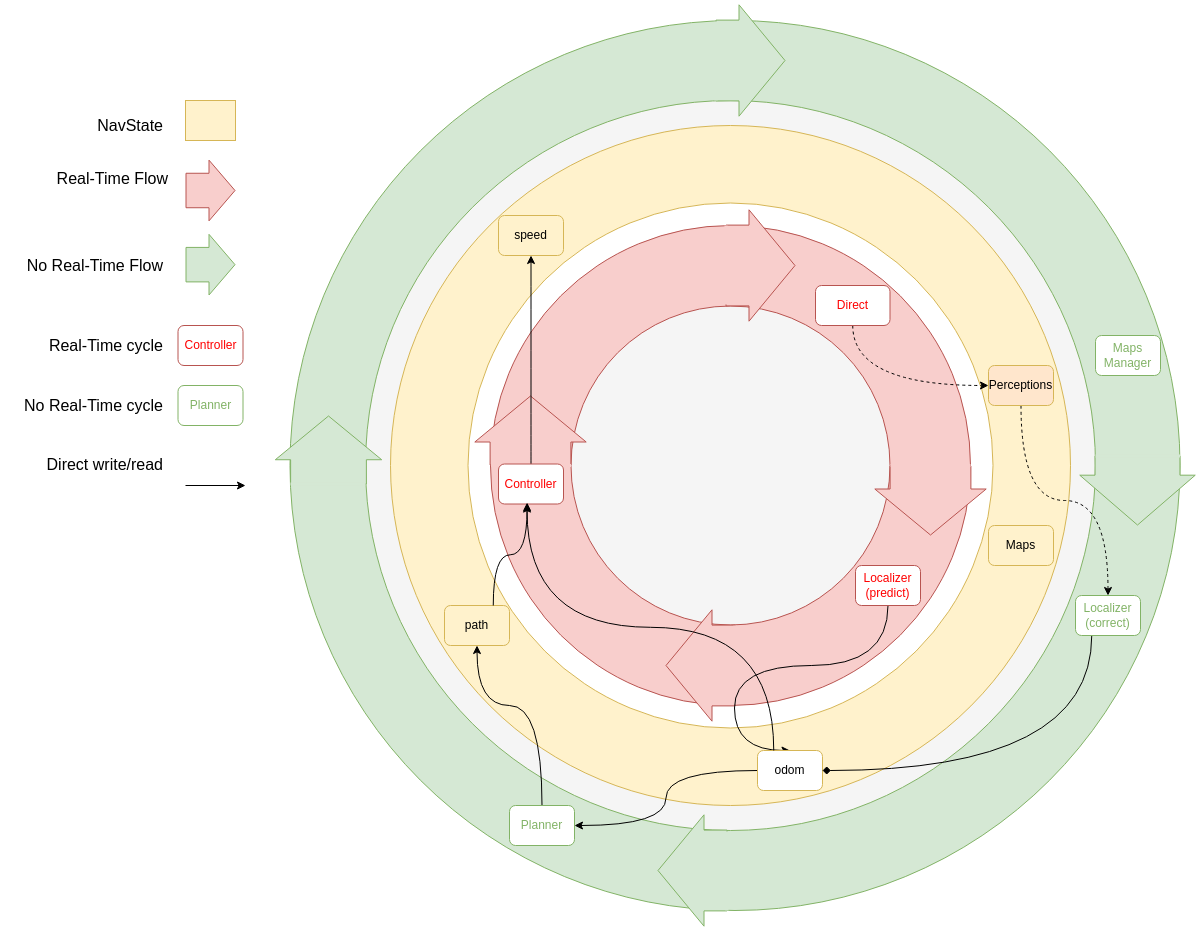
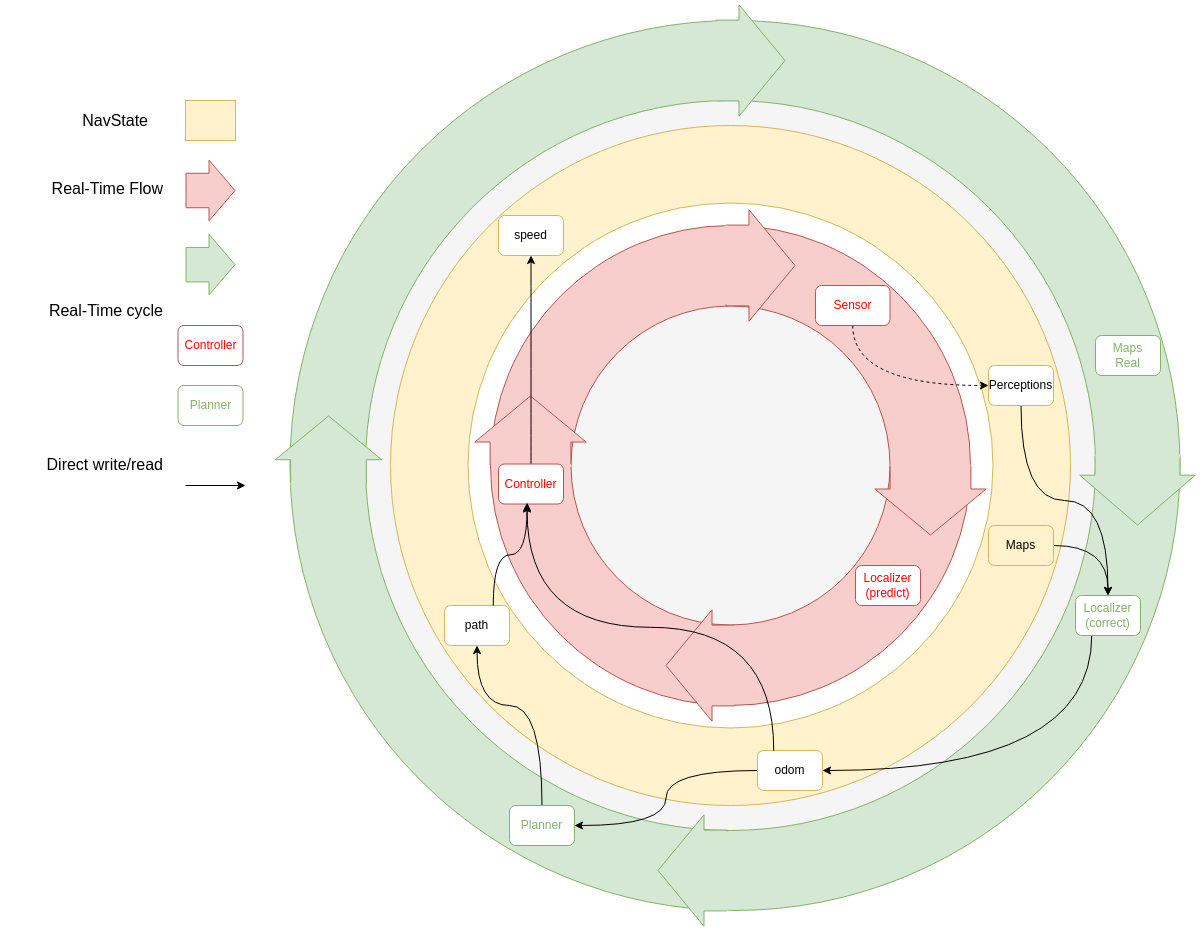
  <mxCell id="0" />
  <mxCell id="1" parent="0" />
  <mxCell id="2" value="" style="ellipse;whiteSpace=wrap;html=1;aspect=fixed;fillColor=#d5e8d4;strokeColor=#82b366;" parent="1" vertex="1"><mxGeometry x="289.5" y="20" width="890" height="890" as="geometry" /></mxCell>
  <mxCell id="3" value="" style="ellipse;whiteSpace=wrap;html=1;aspect=fixed;fillColor=#f5f5f5;fontColor=#333333;strokeColor=#82B366;" parent="1" vertex="1"><mxGeometry x="365" y="100" width="730" height="730" as="geometry" /></mxCell>
  <mxCell id="4" value="" style="shape=flexArrow;endArrow=classic;html=1;rounded=0;endWidth=29.6;endSize=16.274;width=84.912;fillColor=#d5e8d4;strokeColor=#82b366;" parent="1" edge="1"><mxGeometry width="50" height="50" relative="1" as="geometry"><mxPoint x="1137" y="455" as="sourcePoint" /><mxPoint x="1137" y="525" as="targetPoint" /></mxGeometry></mxCell>
  <mxCell id="5" value="" style="shape=flexArrow;endArrow=classic;html=1;rounded=0;endWidth=29.6;endSize=15;width=80.8;fillColor=#d5e8d4;strokeColor=#82b366;" parent="1" edge="1"><mxGeometry width="50" height="50" relative="1" as="geometry"><mxPoint x="727" y="870" as="sourcePoint" /><mxPoint x="657" y="870" as="targetPoint" /></mxGeometry></mxCell>
  <mxCell id="6" value="" style="rounded=0;whiteSpace=wrap;html=1;fillColor=#d5e8d4;strokeColor=none;" parent="1" vertex="1"><mxGeometry x="725" y="831" width="3" height="79" as="geometry" /></mxCell>
  <mxCell id="7" value="" style="rounded=0;whiteSpace=wrap;html=1;fillColor=#d5e8d4;strokeColor=none;" parent="1" vertex="1"><mxGeometry x="1095" y="454" width="84.5" height="3" as="geometry" /></mxCell>
  <mxCell id="8" value="" style="ellipse;whiteSpace=wrap;html=1;aspect=fixed;fillColor=#fff2cc;strokeColor=#d6b656;" parent="1" vertex="1"><mxGeometry x="390" y="125" width="680" height="680" as="geometry" /></mxCell>
  <mxCell id="9" value="" style="ellipse;whiteSpace=wrap;html=1;aspect=fixed;strokeColor=#D6B656;" parent="1" vertex="1"><mxGeometry x="467.5" y="202.5" width="525" height="525" as="geometry" /></mxCell>
  <mxCell id="10" value="" style="ellipse;whiteSpace=wrap;html=1;aspect=fixed;fillColor=#f8cecc;strokeColor=#b85450;" parent="1" vertex="1"><mxGeometry x="490" y="225" width="480" height="480" as="geometry" /></mxCell>
  <mxCell id="11" value="" style="ellipse;whiteSpace=wrap;html=1;aspect=fixed;fillColor=#f5f5f5;fontColor=#333333;strokeColor=#B85450;" parent="1" vertex="1"><mxGeometry x="570.5" y="305.5" width="319" height="319" as="geometry" /></mxCell>
  <mxCell id="12" value="" style="shape=flexArrow;endArrow=classic;html=1;rounded=0;endWidth=29.6;endSize=15;width=80.8;fillColor=#f8cecc;strokeColor=#b85450;" parent="1" edge="1"><mxGeometry width="50" height="50" relative="1" as="geometry"><mxPoint x="725" y="265" as="sourcePoint" /><mxPoint x="795" y="265" as="targetPoint" /></mxGeometry></mxCell>
  <mxCell id="13" value="" style="shape=flexArrow;endArrow=classic;html=1;rounded=0;endWidth=29.6;endSize=15;width=80.8;fillColor=#f8cecc;strokeColor=#b85450;" parent="1" edge="1"><mxGeometry width="50" height="50" relative="1" as="geometry"><mxPoint x="930" y="465" as="sourcePoint" /><mxPoint x="930" y="535" as="targetPoint" /></mxGeometry></mxCell>
  <mxCell id="14" value="" style="shape=flexArrow;endArrow=classic;html=1;rounded=0;endWidth=29.6;endSize=15;width=80.8;fillColor=#f8cecc;strokeColor=#b85450;" parent="1" edge="1"><mxGeometry width="50" height="50" relative="1" as="geometry"><mxPoint x="735" y="665" as="sourcePoint" /><mxPoint x="665" y="665" as="targetPoint" /></mxGeometry></mxCell>
  <mxCell id="15" value="" style="rounded=0;whiteSpace=wrap;html=1;fillColor=#f8cecc;strokeColor=none;" parent="1" vertex="1"><mxGeometry x="724" y="225" width="3" height="79" as="geometry" /></mxCell>
  <mxCell id="16" value="" style="rounded=0;whiteSpace=wrap;html=1;fillColor=#f8cecc;strokeColor=none;" parent="1" vertex="1"><mxGeometry x="733" y="625" width="3" height="79" as="geometry" /></mxCell>
  <mxCell id="17" value="" style="rounded=0;whiteSpace=wrap;html=1;fillColor=#f8cecc;strokeColor=none;" parent="1" vertex="1"><mxGeometry x="890" y="463.5" width="80" height="3" as="geometry" /></mxCell>
  <mxCell id="18" value="" style="shape=flexArrow;endArrow=classic;html=1;rounded=0;endWidth=29.6;endSize=15;width=80.8;fillColor=#f8cecc;strokeColor=#b85450;" parent="1" edge="1"><mxGeometry width="50" height="50" relative="1" as="geometry"><mxPoint x="530" y="465" as="sourcePoint" /><mxPoint x="530" y="395" as="targetPoint" /></mxGeometry></mxCell>
  <mxCell id="19" value="" style="rounded=0;whiteSpace=wrap;html=1;fillColor=#f8cecc;strokeColor=none;" parent="1" vertex="1"><mxGeometry x="490.5" y="463.5" width="80" height="3" as="geometry" /></mxCell>
  <mxCell id="20" value="" style="group" parent="1" vertex="1" connectable="0"><mxGeometry x="714" y="21" width="71" height="79" as="geometry" /></mxCell>
  <mxCell id="21" value="" style="shape=flexArrow;endArrow=classic;html=1;rounded=0;endWidth=29.6;endSize=15;width=80.8;fillColor=#d5e8d4;strokeColor=#82b366;" parent="20" edge="1"><mxGeometry width="50" height="50" relative="1" as="geometry"><mxPoint x="1" y="39" as="sourcePoint" /><mxPoint x="71" y="39" as="targetPoint" /></mxGeometry></mxCell>
  <mxCell id="22" value="" style="rounded=0;whiteSpace=wrap;html=1;fillColor=#d5e8d4;strokeColor=none;" parent="20" vertex="1"><mxGeometry width="3" height="79" as="geometry" /></mxCell>
  <mxCell id="23" value="" style="shape=flexArrow;endArrow=classic;html=1;rounded=0;endWidth=29.6;endSize=14.246;width=75.789;fillColor=#d5e8d4;strokeColor=#82b366;" parent="1" edge="1"><mxGeometry width="50" height="50" relative="1" as="geometry"><mxPoint x="328" y="484" as="sourcePoint" /><mxPoint x="328" y="415" as="targetPoint" /></mxGeometry></mxCell>
  <mxCell id="24" value="" style="rounded=0;whiteSpace=wrap;html=1;fillColor=#d5e8d4;strokeColor=none;" parent="1" vertex="1"><mxGeometry x="290" y="482" width="75" height="3" as="geometry" /></mxCell>
  <mxCell id="25" value="" style="rounded=0;whiteSpace=wrap;html=1;fillColor=#fff2cc;strokeColor=#d6b656;" parent="1" vertex="1"><mxGeometry x="185" y="100" width="50" height="40" as="geometry" /></mxCell>
  <mxCell id="26" value="" style="shape=flexArrow;endArrow=classic;html=1;rounded=0;endWidth=25.184;endSize=8.331;width=34.483;fillColor=#f8cecc;strokeColor=#b85450;" parent="1" edge="1"><mxGeometry width="50" height="50" relative="1" as="geometry"><mxPoint x="185" y="190" as="sourcePoint" /><mxPoint x="235" y="190" as="targetPoint" /></mxGeometry></mxCell>
  <mxCell id="27" value="" style="shape=flexArrow;endArrow=classic;html=1;rounded=0;endWidth=25.184;endSize=8.331;width=34.483;fillColor=#d5e8d4;strokeColor=#82b366;" parent="1" edge="1"><mxGeometry width="50" height="50" relative="1" as="geometry"><mxPoint x="185" y="264.16" as="sourcePoint" /><mxPoint x="235" y="264.16" as="targetPoint" /></mxGeometry></mxCell>
- <mxCell id="28" value="&lt;font style=&quot;font-size: 16px;&quot;&gt;NavState&lt;/font&gt;" style="text;html=1;align=right;verticalAlign=middle;whiteSpace=wrap;rounded=0;" parent="1" vertex="1"><mxGeometry x="105" y="110" width="60" height="30" as="geometry" /></mxCell>
- <mxCell id="29" value="&lt;font style=&quot;font-size: 16px;&quot;&gt;Real-Time Flow&lt;/font&gt;" style="text;html=1;align=right;verticalAlign=middle;whiteSpace=wrap;rounded=0;" parent="1" vertex="1"><mxGeometry x="40" y="162.5" width="130" height="30" as="geometry" /></mxCell>
- <mxCell id="30" value="&lt;font style=&quot;font-size: 16px;&quot;&gt;No Real-Time Flow&lt;/font&gt;" style="text;html=1;align=right;verticalAlign=middle;whiteSpace=wrap;rounded=0;" parent="1" vertex="1"><mxGeometry x="20" y="249.5" width="145" height="30" as="geometry" /></mxCell>
+ <mxCell id="28" value="&lt;font style=&quot;font-size: 16px;&quot;&gt;NavState&lt;/font&gt;" style="text;html=1;align=right;verticalAlign=middle;whiteSpace=wrap;rounded=0;" parent="1" vertex="1"><mxGeometry x="90" y="105" width="60" height="30" as="geometry" /></mxCell>
+ <mxCell id="29" value="&lt;font style=&quot;font-size: 16px;&quot;&gt;Real-Time Flow&lt;/font&gt;" style="text;html=1;align=right;verticalAlign=middle;whiteSpace=wrap;rounded=0;" parent="1" vertex="1"><mxGeometry x="35" y="172.5" width="130" height="30" as="geometry" /></mxCell>
  <mxCell id="31" style="edgeStyle=orthogonalEdgeStyle;rounded=0;orthogonalLoop=1;jettySize=auto;html=1;exitX=0.5;exitY=1;exitDx=0;exitDy=0;entryX=0;entryY=0.5;entryDx=0;entryDy=0;curved=1;dashed=1;" parent="1" source="32" target="34" edge="1"><mxGeometry relative="1" as="geometry" /></mxCell>
- <mxCell id="32" value="&lt;font style=&quot;color: rgb(255, 0, 0);&quot;&gt;Direct&lt;/font&gt;" style="rounded=1;whiteSpace=wrap;html=1;fillColor=default;strokeColor=#b85450;" parent="1" vertex="1"><mxGeometry x="815" y="285" width="74.5" height="40" as="geometry" /></mxCell>
- <mxCell id="33" style="edgeStyle=orthogonalEdgeStyle;rounded=0;orthogonalLoop=1;jettySize=auto;html=1;exitX=0.5;exitY=1;exitDx=0;exitDy=0;curved=1;dashed=1;" parent="1" source="34" target="48" edge="1"><mxGeometry relative="1" as="geometry" /></mxCell>
- <mxCell id="34" value="&lt;font style=&quot;color: rgb(0, 0, 0);&quot;&gt;Perceptions&lt;/font&gt;" style="rounded=1;whiteSpace=wrap;html=1;fillColor=#ffe6cc;strokeColor=#D6B656;" parent="1" vertex="1"><mxGeometry x="988" y="365" width="65" height="40" as="geometry" /></mxCell>
- <mxCell id="35" style="edgeStyle=orthogonalEdgeStyle;rounded=0;orthogonalLoop=1;jettySize=auto;html=1;exitX=0.5;exitY=1;exitDx=0;exitDy=0;entryX=0.5;entryY=0;entryDx=0;entryDy=0;curved=1;" parent="1" source="36" target="40" edge="1"><mxGeometry relative="1" as="geometry"><Array as="points"><mxPoint x="888" y="665" /><mxPoint x="734" y="665" /></Array></mxGeometry></mxCell>
+ <mxCell id="32" value="&lt;font style=&quot;color: rgb(255, 0, 0);&quot;&gt;Sensor&lt;/font&gt;" style="rounded=1;whiteSpace=wrap;html=1;fillColor=default;strokeColor=#b85450;" parent="1" vertex="1"><mxGeometry x="815" y="285" width="74.5" height="40" as="geometry" /></mxCell>
+ <mxCell id="33" style="edgeStyle=orthogonalEdgeStyle;rounded=0;orthogonalLoop=1;jettySize=auto;html=1;exitX=0.5;exitY=1;exitDx=0;exitDy=0;curved=1;" parent="1" source="34" target="48" edge="1"><mxGeometry relative="1" as="geometry" /></mxCell>
+ <mxCell id="34" value="&lt;font style=&quot;color: rgb(0, 0, 0);&quot;&gt;Perceptions&lt;/font&gt;" style="rounded=1;whiteSpace=wrap;html=1;fillColor=#FFFFFF;strokeColor=#D6B656;" parent="1" vertex="1"><mxGeometry x="988" y="365" width="65" height="40" as="geometry" /></mxCell>
  <mxCell id="36" value="&lt;font style=&quot;color: rgb(255, 0, 0);&quot;&gt;Localizer&lt;/font&gt;&lt;div&gt;&lt;font style=&quot;color: rgb(255, 0, 0);&quot;&gt;(predict)&lt;/font&gt;&lt;/div&gt;" style="rounded=1;whiteSpace=wrap;html=1;fillColor=default;strokeColor=#b85450;" parent="1" vertex="1"><mxGeometry x="855" y="565" width="65" height="40" as="geometry" /></mxCell>
+ <mxCell id="37" style="edgeStyle=orthogonalEdgeStyle;rounded=0;orthogonalLoop=1;jettySize=auto;html=1;exitX=1;exitY=0.5;exitDx=0;exitDy=0;entryX=0.5;entryY=0;entryDx=0;entryDy=0;curved=1;" parent="1" source="38" target="48" edge="1"><mxGeometry relative="1" as="geometry" /></mxCell>
  <mxCell id="38" value="&lt;font style=&quot;color: rgb(0, 0, 0);&quot;&gt;Maps&lt;/font&gt;" style="rounded=1;whiteSpace=wrap;html=1;fillColor=#fff2cc;strokeColor=#D6B656;" parent="1" vertex="1"><mxGeometry x="988" y="525" width="65" height="40" as="geometry" /></mxCell>
  <mxCell id="39" style="edgeStyle=orthogonalEdgeStyle;rounded=0;orthogonalLoop=1;jettySize=auto;html=1;exitX=0;exitY=0.5;exitDx=0;exitDy=0;entryX=1;entryY=0.5;entryDx=0;entryDy=0;curved=1;" parent="1" source="40" target="51" edge="1"><mxGeometry relative="1" as="geometry" /></mxCell>
  <mxCell id="40" value="&lt;font style=&quot;color: rgb(0, 0, 0);&quot;&gt;odom&lt;/font&gt;" style="rounded=1;whiteSpace=wrap;html=1;fillColor=#FFFFFF;strokeColor=#D6B656;" parent="1" vertex="1"><mxGeometry x="757" y="750" width="65" height="40" as="geometry" /></mxCell>
  <mxCell id="41" style="edgeStyle=orthogonalEdgeStyle;rounded=0;orthogonalLoop=1;jettySize=auto;html=1;exitX=0.5;exitY=0;exitDx=0;exitDy=0;entryX=0.5;entryY=1;entryDx=0;entryDy=0;curved=1;" parent="1" source="42" target="46" edge="1"><mxGeometry relative="1" as="geometry" /></mxCell>
  <mxCell id="42" value="&lt;font style=&quot;color: rgb(255, 0, 0);&quot;&gt;Controller&lt;/font&gt;" style="rounded=1;whiteSpace=wrap;html=1;fillColor=default;strokeColor=#b85450;" parent="1" vertex="1"><mxGeometry x="498" y="463.5" width="65" height="40" as="geometry" /></mxCell>
- <mxCell id="43" value="&lt;font style=&quot;color: rgb(0, 0, 0);&quot;&gt;path&lt;/font&gt;" style="rounded=1;whiteSpace=wrap;html=1;fillColor=#fff2cc;strokeColor=#D6B656;" parent="1" vertex="1"><mxGeometry x="444" y="605" width="65" height="40" as="geometry" /></mxCell>
+ <mxCell id="43" value="&lt;font style=&quot;color: rgb(0, 0, 0);&quot;&gt;path&lt;/font&gt;" style="rounded=1;whiteSpace=wrap;html=1;fillColor=#FFFFFF;strokeColor=#D6B656;" parent="1" vertex="1"><mxGeometry x="444" y="605" width="65" height="40" as="geometry" /></mxCell>
  <mxCell id="44" style="edgeStyle=orthogonalEdgeStyle;rounded=0;orthogonalLoop=1;jettySize=auto;html=1;exitX=0.25;exitY=0;exitDx=0;exitDy=0;curved=1;entryX=0.439;entryY=1.001;entryDx=0;entryDy=0;entryPerimeter=0;" parent="1" source="40" target="42" edge="1"><mxGeometry relative="1" as="geometry"><mxPoint x="539" y="555" as="targetPoint" /></mxGeometry></mxCell>
  <mxCell id="45" style="edgeStyle=orthogonalEdgeStyle;rounded=0;orthogonalLoop=1;jettySize=auto;html=1;exitX=0.75;exitY=0;exitDx=0;exitDy=0;entryX=0.44;entryY=0.964;entryDx=0;entryDy=0;entryPerimeter=0;curved=1;" parent="1" source="43" target="42" edge="1"><mxGeometry relative="1" as="geometry" /></mxCell>
- <mxCell id="46" value="&lt;font style=&quot;color: rgb(0, 0, 0);&quot;&gt;speed&lt;/font&gt;" style="rounded=1;whiteSpace=wrap;html=1;fillColor=#fff2cc;strokeColor=#D6B656;" parent="1" vertex="1"><mxGeometry x="498" y="215" width="65" height="40" as="geometry" /></mxCell>
- <mxCell id="47" style="edgeStyle=orthogonalEdgeStyle;rounded=0;orthogonalLoop=1;jettySize=auto;html=1;exitX=0.25;exitY=1;exitDx=0;exitDy=0;entryX=1;entryY=0.5;entryDx=0;entryDy=0;curved=1;endArrow=diamond;" parent="1" source="48" target="40" edge="1"><mxGeometry relative="1" as="geometry" /></mxCell>
+ <mxCell id="46" value="&lt;font style=&quot;color: rgb(0, 0, 0);&quot;&gt;speed&lt;/font&gt;" style="rounded=1;whiteSpace=wrap;html=1;fillColor=#FFFFFF;strokeColor=#D6B656;" parent="1" vertex="1"><mxGeometry x="498" y="215" width="65" height="40" as="geometry" /></mxCell>
+ <mxCell id="47" style="edgeStyle=orthogonalEdgeStyle;rounded=0;orthogonalLoop=1;jettySize=auto;html=1;exitX=0.25;exitY=1;exitDx=0;exitDy=0;entryX=1;entryY=0.5;entryDx=0;entryDy=0;curved=1;" parent="1" source="48" target="40" edge="1"><mxGeometry relative="1" as="geometry" /></mxCell>
  <mxCell id="48" value="&lt;font style=&quot;color: rgb(130, 179, 102);&quot;&gt;Localizer&lt;/font&gt;&lt;div&gt;&lt;font style=&quot;color: rgb(130, 179, 102);&quot;&gt;(correct)&lt;/font&gt;&lt;/div&gt;" style="rounded=1;whiteSpace=wrap;html=1;fillColor=default;strokeColor=#82B366;" parent="1" vertex="1"><mxGeometry x="1075" y="595" width="65" height="40" as="geometry" /></mxCell>
- <mxCell id="49" value="&lt;font style=&quot;color: rgb(130, 179, 102);&quot;&gt;Maps&lt;/font&gt;&lt;div&gt;&lt;font style=&quot;color: rgb(130, 179, 102);&quot;&gt;Manager&lt;/font&gt;&lt;/div&gt;" style="rounded=1;whiteSpace=wrap;html=1;fillColor=default;strokeColor=#82B366;" parent="1" vertex="1"><mxGeometry x="1095" y="335" width="65" height="40" as="geometry" /></mxCell>
+ <mxCell id="49" value="&lt;font style=&quot;color: rgb(130, 179, 102);&quot;&gt;Maps&lt;/font&gt;&lt;div&gt;&lt;font style=&quot;color: rgb(130, 179, 102);&quot;&gt;Real&lt;/font&gt;&lt;/div&gt;" style="rounded=1;whiteSpace=wrap;html=1;fillColor=default;strokeColor=#82B366;" parent="1" vertex="1"><mxGeometry x="1095" y="335" width="65" height="40" as="geometry" /></mxCell>
  <mxCell id="50" style="edgeStyle=orthogonalEdgeStyle;rounded=0;orthogonalLoop=1;jettySize=auto;html=1;exitX=0.5;exitY=0;exitDx=0;exitDy=0;entryX=0.5;entryY=1;entryDx=0;entryDy=0;curved=1;" parent="1" source="51" target="43" edge="1"><mxGeometry relative="1" as="geometry"><Array as="points"><mxPoint x="542" y="705" /><mxPoint x="477" y="705" /></Array></mxGeometry></mxCell>
  <mxCell id="51" value="&lt;font style=&quot;color: rgb(130, 179, 102);&quot;&gt;Planner&lt;/font&gt;" style="rounded=1;whiteSpace=wrap;html=1;fillColor=default;strokeColor=#82B366;" parent="1" vertex="1"><mxGeometry x="509" y="805" width="65" height="40" as="geometry" /></mxCell>
  <mxCell id="52" value="&lt;font style=&quot;color: rgb(255, 0, 0);&quot;&gt;Controller&lt;/font&gt;" style="rounded=1;whiteSpace=wrap;html=1;fillColor=default;strokeColor=#b85450;" vertex="1" parent="1"><mxGeometry x="177.5" y="325" width="65" height="40" as="geometry" /></mxCell>
- <mxCell id="53" value="&lt;span style=&quot;font-size: 16px;&quot;&gt;Real-Time cycle&lt;/span&gt;" style="text;html=1;align=right;verticalAlign=middle;whiteSpace=wrap;rounded=0;" vertex="1" parent="1"><mxGeometry x="20" y="330" width="145" height="30" as="geometry" /></mxCell>
+ <mxCell id="53" value="&lt;span style=&quot;font-size: 16px;&quot;&gt;Real-Time cycle&lt;/span&gt;" style="text;html=1;align=right;verticalAlign=middle;whiteSpace=wrap;rounded=0;" vertex="1" parent="1"><mxGeometry x="20" y="295" width="145" height="30" as="geometry" /></mxCell>
  <mxCell id="54" value="&lt;font style=&quot;color: rgb(130, 179, 102);&quot;&gt;Planner&lt;/font&gt;" style="rounded=1;whiteSpace=wrap;html=1;fillColor=default;strokeColor=#82B366;" vertex="1" parent="1"><mxGeometry x="177.5" y="385" width="65" height="40" as="geometry" /></mxCell>
- <mxCell id="55" value="&lt;span style=&quot;font-size: 16px;&quot;&gt;No Real-Time cycle&lt;/span&gt;" style="text;html=1;align=right;verticalAlign=middle;whiteSpace=wrap;rounded=0;" vertex="1" parent="1"><mxGeometry x="20" y="390" width="145" height="30" as="geometry" /></mxCell>
  <mxCell id="56" value="" style="endArrow=classic;html=1;rounded=0;" edge="1" parent="1"><mxGeometry width="50" height="50" relative="1" as="geometry"><mxPoint x="185" y="485" as="sourcePoint" /><mxPoint x="245" y="485" as="targetPoint" /></mxGeometry></mxCell>
  <mxCell id="57" value="&lt;span style=&quot;font-size: 16px;&quot;&gt;Direct write/read&lt;/span&gt;" style="text;html=1;align=right;verticalAlign=middle;whiteSpace=wrap;rounded=0;" vertex="1" parent="1"><mxGeometry x="20" y="448.5" width="145" height="30" as="geometry" /></mxCell>
